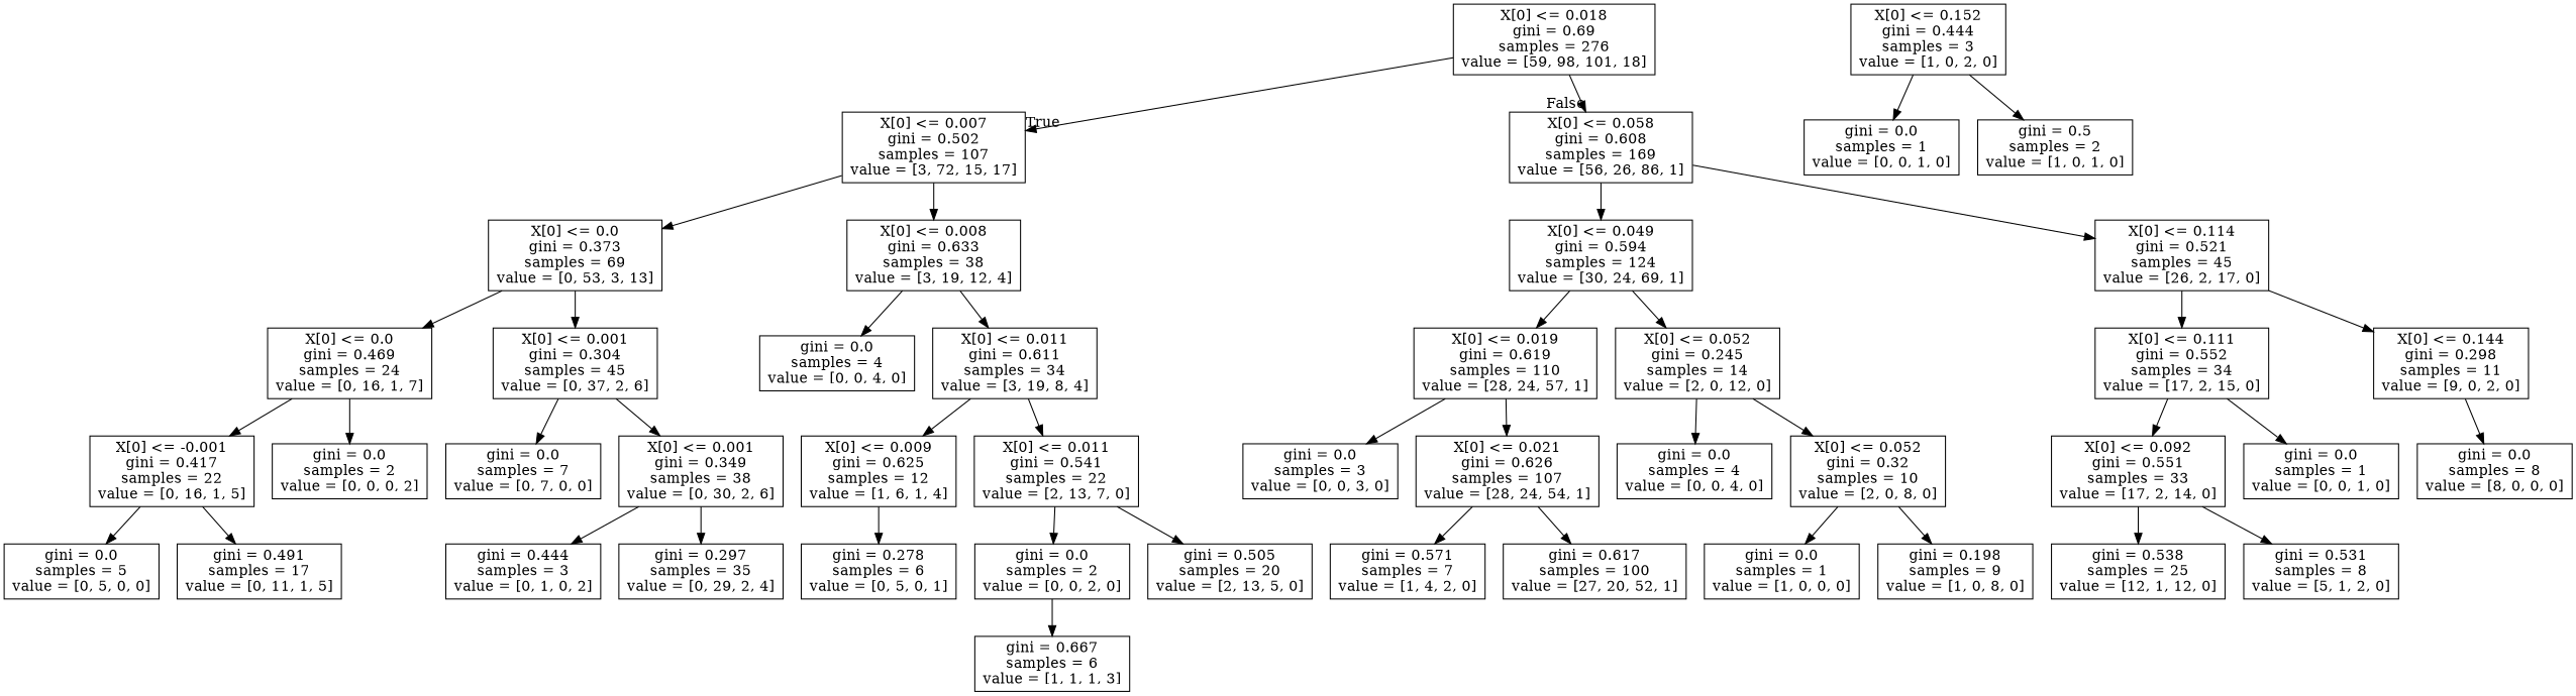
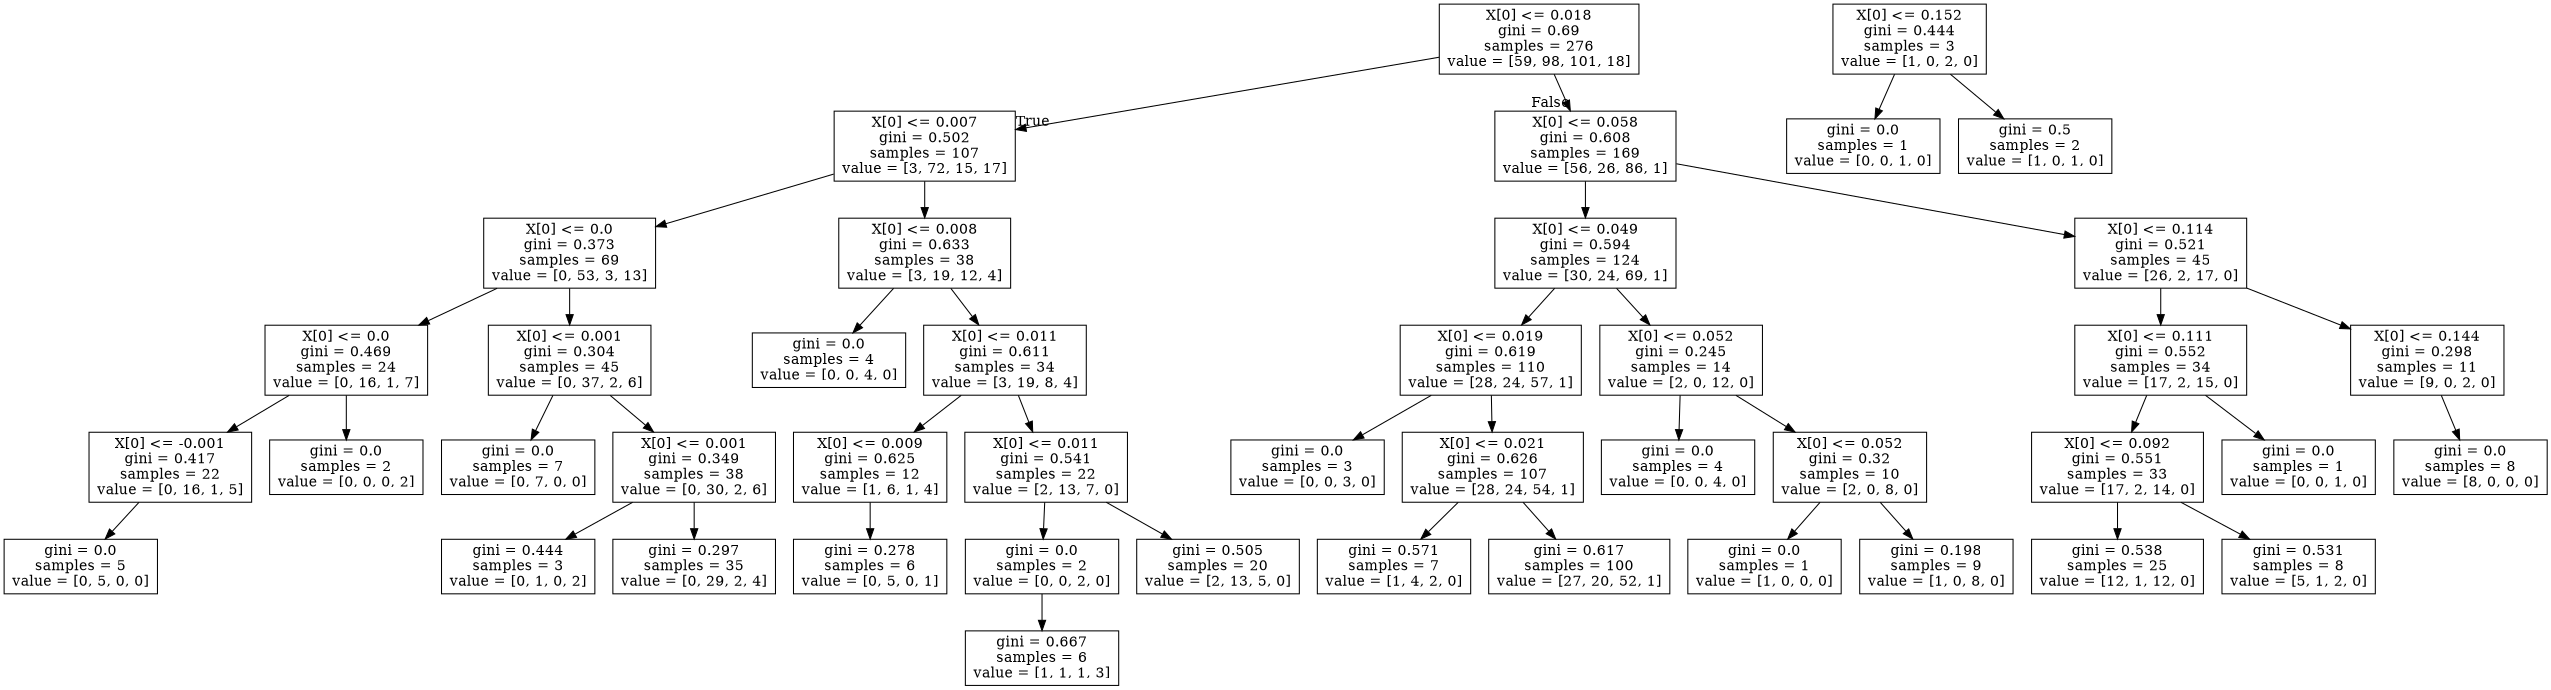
  digraph {
    node [shape=box]
    n1 [label="X[0] <= 0.018\ngini = 0.69\nsamples = 276\nvalue = [59, 98, 101, 18]"]
    n2 [label="X[0] <= 0.007\ngini = 0.502\nsamples = 107\nvalue = [3, 72, 15, 17]"]
    n3 [label="X[0] <= 0.058\ngini = 0.608\nsamples = 169\nvalue = [56, 26, 86, 1]"]
    n4 [label="X[0] <= 0.0\ngini = 0.373\nsamples = 69\nvalue = [0, 53, 3, 13]"]
    n5 [label="X[0] <= 0.008\ngini = 0.633\nsamples = 38\nvalue = [3, 19, 12, 4]"]
    n6 [label="X[0] <= 0.049\ngini = 0.594\nsamples = 124\nvalue = [30, 24, 69, 1]"]
    n7 [label="X[0] <= 0.114\ngini = 0.521\nsamples = 45\nvalue = [26, 2, 17, 0]"]
    n8 [label="X[0] <= 0.0\ngini = 0.469\nsamples = 24\nvalue = [0, 16, 1, 7]"]
    n9 [label="X[0] <= 0.001\ngini = 0.304\nsamples = 45\nvalue = [0, 37, 2, 6]"]
    n10 [label="gini = 0.0\nsamples = 4\nvalue = [0, 0, 4, 0]"]
    n11 [label="X[0] <= 0.011\ngini = 0.611\nsamples = 34\nvalue = [3, 19, 8, 4]"]
    n12 [label="X[0] <= -0.001\ngini = 0.417\nsamples = 22\nvalue = [0, 16, 1, 5]"]
    n13 [label="gini = 0.0\nsamples = 2\nvalue = [0, 0, 0, 2]"]
    n14 [label="gini = 0.0\nsamples = 7\nvalue = [0, 7, 0, 0]"]
    n15 [label="X[0] <= 0.001\ngini = 0.349\nsamples = 38\nvalue = [0, 30, 2, 6]"]
    n16 [label="gini = 0.0\nsamples = 5\nvalue = [0, 5, 0, 0]"]
-   n17 [label="gini = 0.491\nsamples = 17\nvalue = [0, 11, 1, 5]"]
    n18 [label="gini = 0.444\nsamples = 3\nvalue = [0, 1, 0, 2]"]
    n19 [label="gini = 0.297\nsamples = 35\nvalue = [0, 29, 2, 4]"]
    n20 [label="X[0] <= 0.009\ngini = 0.625\nsamples = 12\nvalue = [1, 6, 1, 4]"]
    n21 [label="X[0] <= 0.011\ngini = 0.541\nsamples = 22\nvalue = [2, 13, 7, 0]"]
    n22 [label="gini = 0.278\nsamples = 6\nvalue = [0, 5, 0, 1]"]
    n23 [label="gini = 0.0\nsamples = 2\nvalue = [0, 0, 2, 0]"]
    n24 [label="gini = 0.505\nsamples = 20\nvalue = [2, 13, 5, 0]"]
    n25 [label="gini = 0.667\nsamples = 6\nvalue = [1, 1, 1, 3]"]
    n26 [label="X[0] <= 0.019\ngini = 0.619\nsamples = 110\nvalue = [28, 24, 57, 1]"]
    n27 [label="X[0] <= 0.052\ngini = 0.245\nsamples = 14\nvalue = [2, 0, 12, 0]"]
    n28 [label="X[0] <= 0.111\ngini = 0.552\nsamples = 34\nvalue = [17, 2, 15, 0]"]
    n29 [label="X[0] <= 0.144\ngini = 0.298\nsamples = 11\nvalue = [9, 0, 2, 0]"]
    n30 [label="gini = 0.0\nsamples = 3\nvalue = [0, 0, 3, 0]"]
    n31 [label="X[0] <= 0.021\ngini = 0.626\nsamples = 107\nvalue = [28, 24, 54, 1]"]
    n32 [label="gini = 0.0\nsamples = 4\nvalue = [0, 0, 4, 0]"]
    n33 [label="X[0] <= 0.052\ngini = 0.32\nsamples = 10\nvalue = [2, 0, 8, 0]"]
    n34 [label="gini = 0.571\nsamples = 7\nvalue = [1, 4, 2, 0]"]
    n35 [label="gini = 0.617\nsamples = 100\nvalue = [27, 20, 52, 1]"]
    n36 [label="gini = 0.0\nsamples = 1\nvalue = [1, 0, 0, 0]"]
    n37 [label="gini = 0.198\nsamples = 9\nvalue = [1, 0, 8, 0]"]
    n38 [label="X[0] <= 0.092\ngini = 0.551\nsamples = 33\nvalue = [17, 2, 14, 0]"]
    n39 [label="gini = 0.0\nsamples = 1\nvalue = [0, 0, 1, 0]"]
    n40 [label="gini = 0.0\nsamples = 8\nvalue = [8, 0, 0, 0]"]
    n41 [label="gini = 0.538\nsamples = 25\nvalue = [12, 1, 12, 0]"]
    n42 [label="gini = 0.531\nsamples = 8\nvalue = [5, 1, 2, 0]"]
    n43 [label="X[0] <= 0.152\ngini = 0.444\nsamples = 3\nvalue = [1, 0, 2, 0]"]
    n44 [label="gini = 0.0\nsamples = 1\nvalue = [0, 0, 1, 0]"]
    n45 [label="gini = 0.5\nsamples = 2\nvalue = [1, 0, 1, 0]"]
    n1 -> n2 [headlabel=True labelangle=45 labeldistance=2.5]
    n1 -> n3 [headlabel=False labelangle=-45 labeldistance=2.5]
    n2 -> n4
    n2 -> n5
    n3 -> n6
    n3 -> n7
    n4 -> n8
    n4 -> n9
    n5 -> n10
    n5 -> n11
    n6 -> n26
    n6 -> n27
    n7 -> n28
    n7 -> n29
    n8 -> n12
    n8 -> n13
    n9 -> n14
    n9 -> n15
    n11 -> n20
    n11 -> n21
    n12 -> n16
-   n12 -> n17
    n15 -> n18
    n15 -> n19
    n20 -> n22
    n21 -> n23
    n21 -> n24
    n23 -> n25
    n26 -> n30
    n26 -> n31
    n27 -> n32
    n27 -> n33
    n28 -> n38
    n28 -> n39
    n29 -> n40
    n31 -> n34
    n31 -> n35
    n33 -> n36
    n33 -> n37
    n38 -> n41
    n38 -> n42
    n43 -> n44
    n43 -> n45
  }
